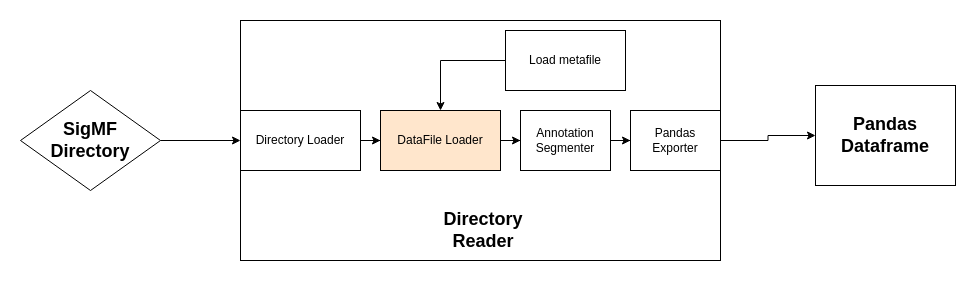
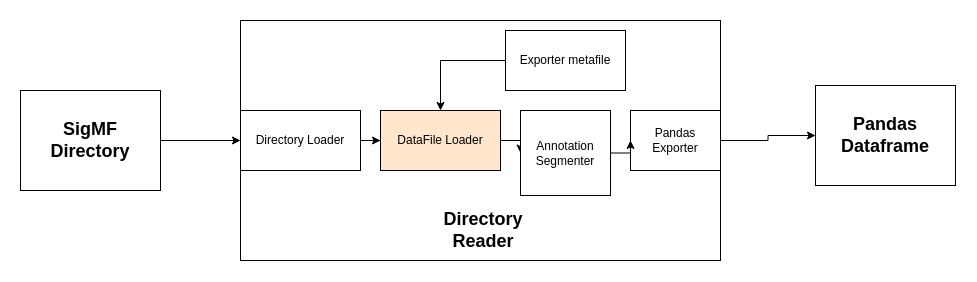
  <mxCell id="0" />
  <mxCell id="1" parent="0" />
  <mxCell id="2" value="" style="edgeStyle=orthogonalEdgeStyle;rounded=0;orthogonalLoop=1;jettySize=auto;html=1;" edge="1" parent="1" source="3" target="4"><mxGeometry relative="1" as="geometry" /></mxCell>
  <mxCell id="3" value="" style="rounded=0;whiteSpace=wrap;html=1;" vertex="1" parent="1"><mxGeometry x="240" y="20" width="480" height="240" as="geometry" /></mxCell>
  <mxCell id="4" value="&lt;h2&gt;Pandas Dataframe&lt;/h2&gt;" style="rounded=0;whiteSpace=wrap;html=1;" vertex="1" parent="1"><mxGeometry x="815" y="85" width="140" height="100" as="geometry" /></mxCell>
  <mxCell id="5" value="" style="edgeStyle=orthogonalEdgeStyle;rounded=0;orthogonalLoop=1;jettySize=auto;html=1;" edge="1" parent="1" source="6" target="3"><mxGeometry relative="1" as="geometry" /></mxCell>
- <mxCell id="6" value="&lt;h2&gt;SigMF Directory&lt;/h2&gt;" style="rhombus;whiteSpace=wrap;html=1;" vertex="1" parent="1"><mxGeometry x="20" y="90" width="140" height="100" as="geometry" /></mxCell>
+ <mxCell id="6" value="&lt;h2&gt;SigMF Directory&lt;/h2&gt;" style="rounded=0;whiteSpace=wrap;html=1;" vertex="1" parent="1"><mxGeometry x="20" y="90" width="140" height="100" as="geometry" /></mxCell>
  <mxCell id="7" value="" style="edgeStyle=orthogonalEdgeStyle;rounded=0;orthogonalLoop=1;jettySize=auto;html=1;" edge="1" parent="1" source="8" target="13"><mxGeometry relative="1" as="geometry" /></mxCell>
  <mxCell id="8" value="Directory Loader" style="rounded=0;whiteSpace=wrap;html=1;" vertex="1" parent="1"><mxGeometry x="240" y="110" width="120" height="60" as="geometry" /></mxCell>
  <mxCell id="9" value="Pandas Exporter" style="rounded=0;whiteSpace=wrap;html=1;" vertex="1" parent="1"><mxGeometry x="630" y="110" width="90" height="60" as="geometry" /></mxCell>
  <mxCell id="10" style="edgeStyle=orthogonalEdgeStyle;rounded=0;orthogonalLoop=1;jettySize=auto;html=1;entryX=0.5;entryY=0;entryDx=0;entryDy=0;" edge="1" parent="1" source="11" target="13"><mxGeometry relative="1" as="geometry" /></mxCell>
- <mxCell id="11" value="Load metafile" style="rounded=0;whiteSpace=wrap;html=1;" vertex="1" parent="1"><mxGeometry x="505" y="30" width="120" height="60" as="geometry" /></mxCell>
+ <mxCell id="11" value="Exporter metafile" style="rounded=0;whiteSpace=wrap;html=1;" vertex="1" parent="1"><mxGeometry x="505" y="30" width="120" height="60" as="geometry" /></mxCell>
  <mxCell id="12" value="" style="edgeStyle=orthogonalEdgeStyle;rounded=0;orthogonalLoop=1;jettySize=auto;html=1;" edge="1" parent="1" source="13" target="15"><mxGeometry relative="1" as="geometry" /></mxCell>
  <mxCell id="13" value="DataFile Loader" style="rounded=0;whiteSpace=wrap;html=1;fillColor=#ffe6cc;" vertex="1" parent="1"><mxGeometry x="380" y="110" width="120" height="60" as="geometry" /></mxCell>
  <mxCell id="14" value="" style="edgeStyle=orthogonalEdgeStyle;rounded=0;orthogonalLoop=1;jettySize=auto;html=1;" edge="1" parent="1" source="15" target="9"><mxGeometry relative="1" as="geometry" /></mxCell>
- <mxCell id="15" value="Annotation Segmenter" style="rounded=0;whiteSpace=wrap;html=1;" vertex="1" parent="1"><mxGeometry x="520" y="110" width="90" height="60" as="geometry" /></mxCell>
+ <mxCell id="15" value="Annotation Segmenter" style="rounded=0;whiteSpace=wrap;html=1;" vertex="1" parent="1"><mxGeometry x="520" y="110" width="90" height="85" as="geometry" /></mxCell>
  <mxCell id="16" value="&lt;h2&gt;Directory Reader&lt;/h2&gt;" style="text;html=1;strokeColor=none;fillColor=none;align=center;verticalAlign=middle;whiteSpace=wrap;rounded=0;" vertex="1" parent="1"><mxGeometry x="410" y="220" width="146" height="20" as="geometry" /></mxCell>
